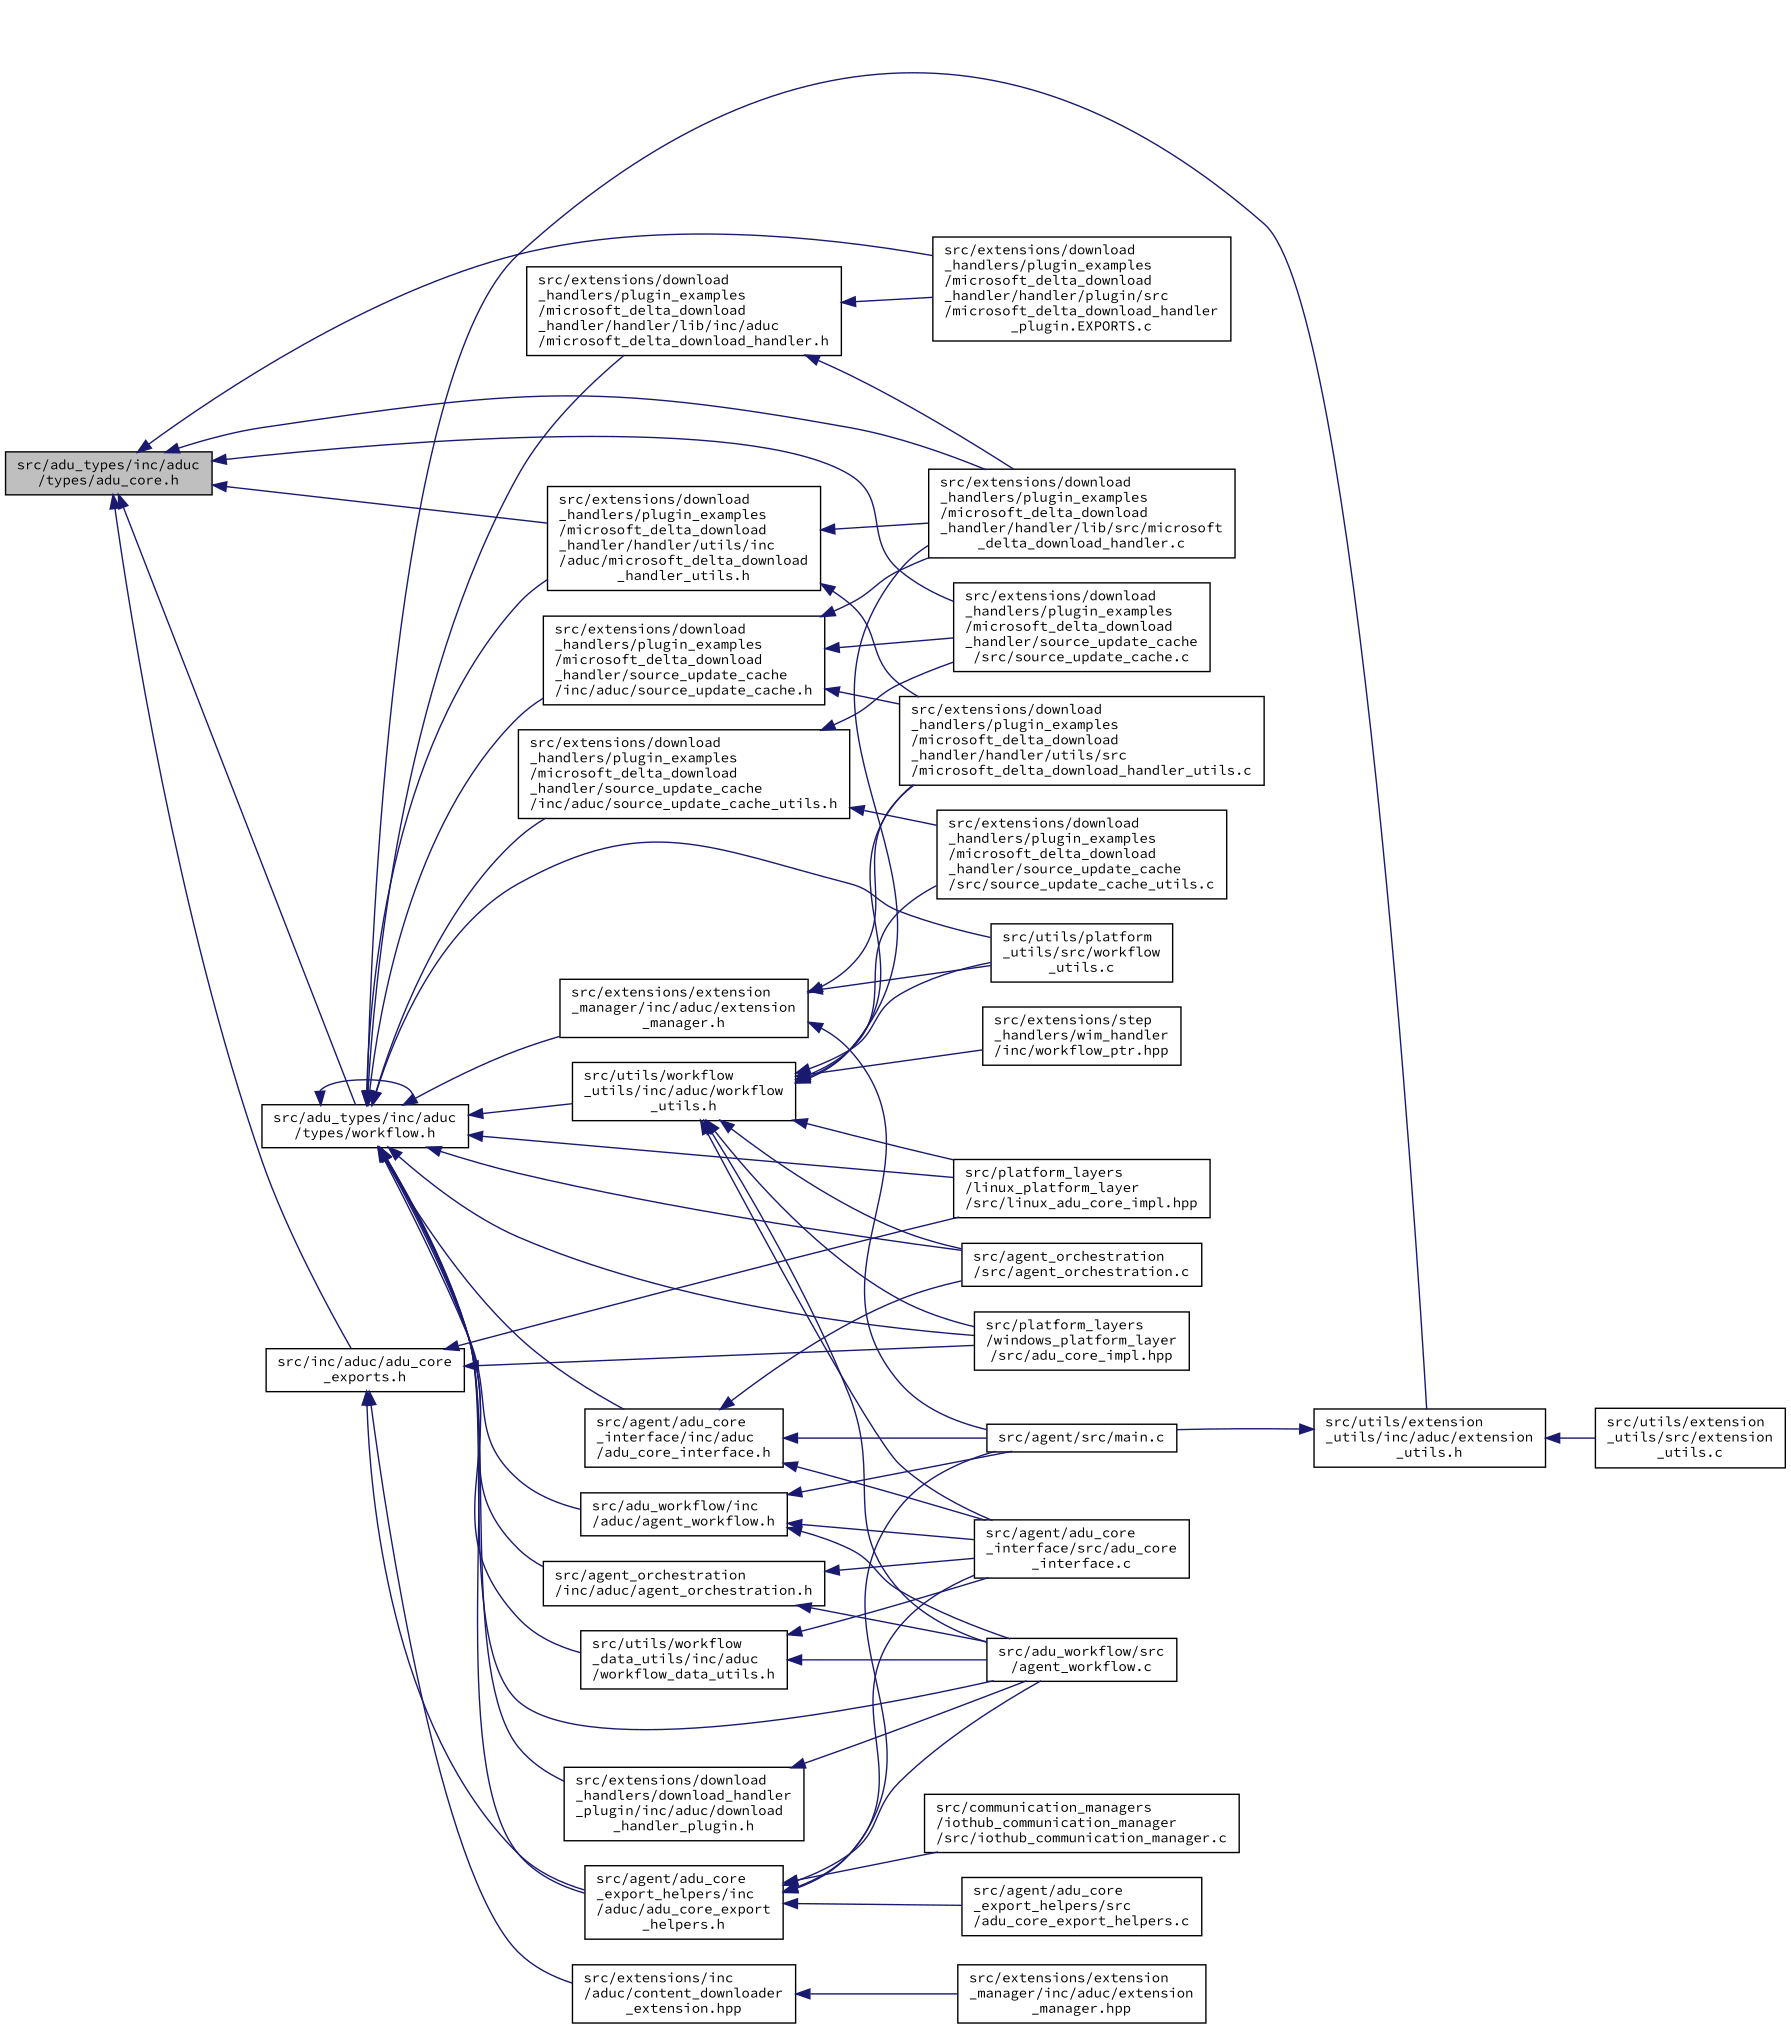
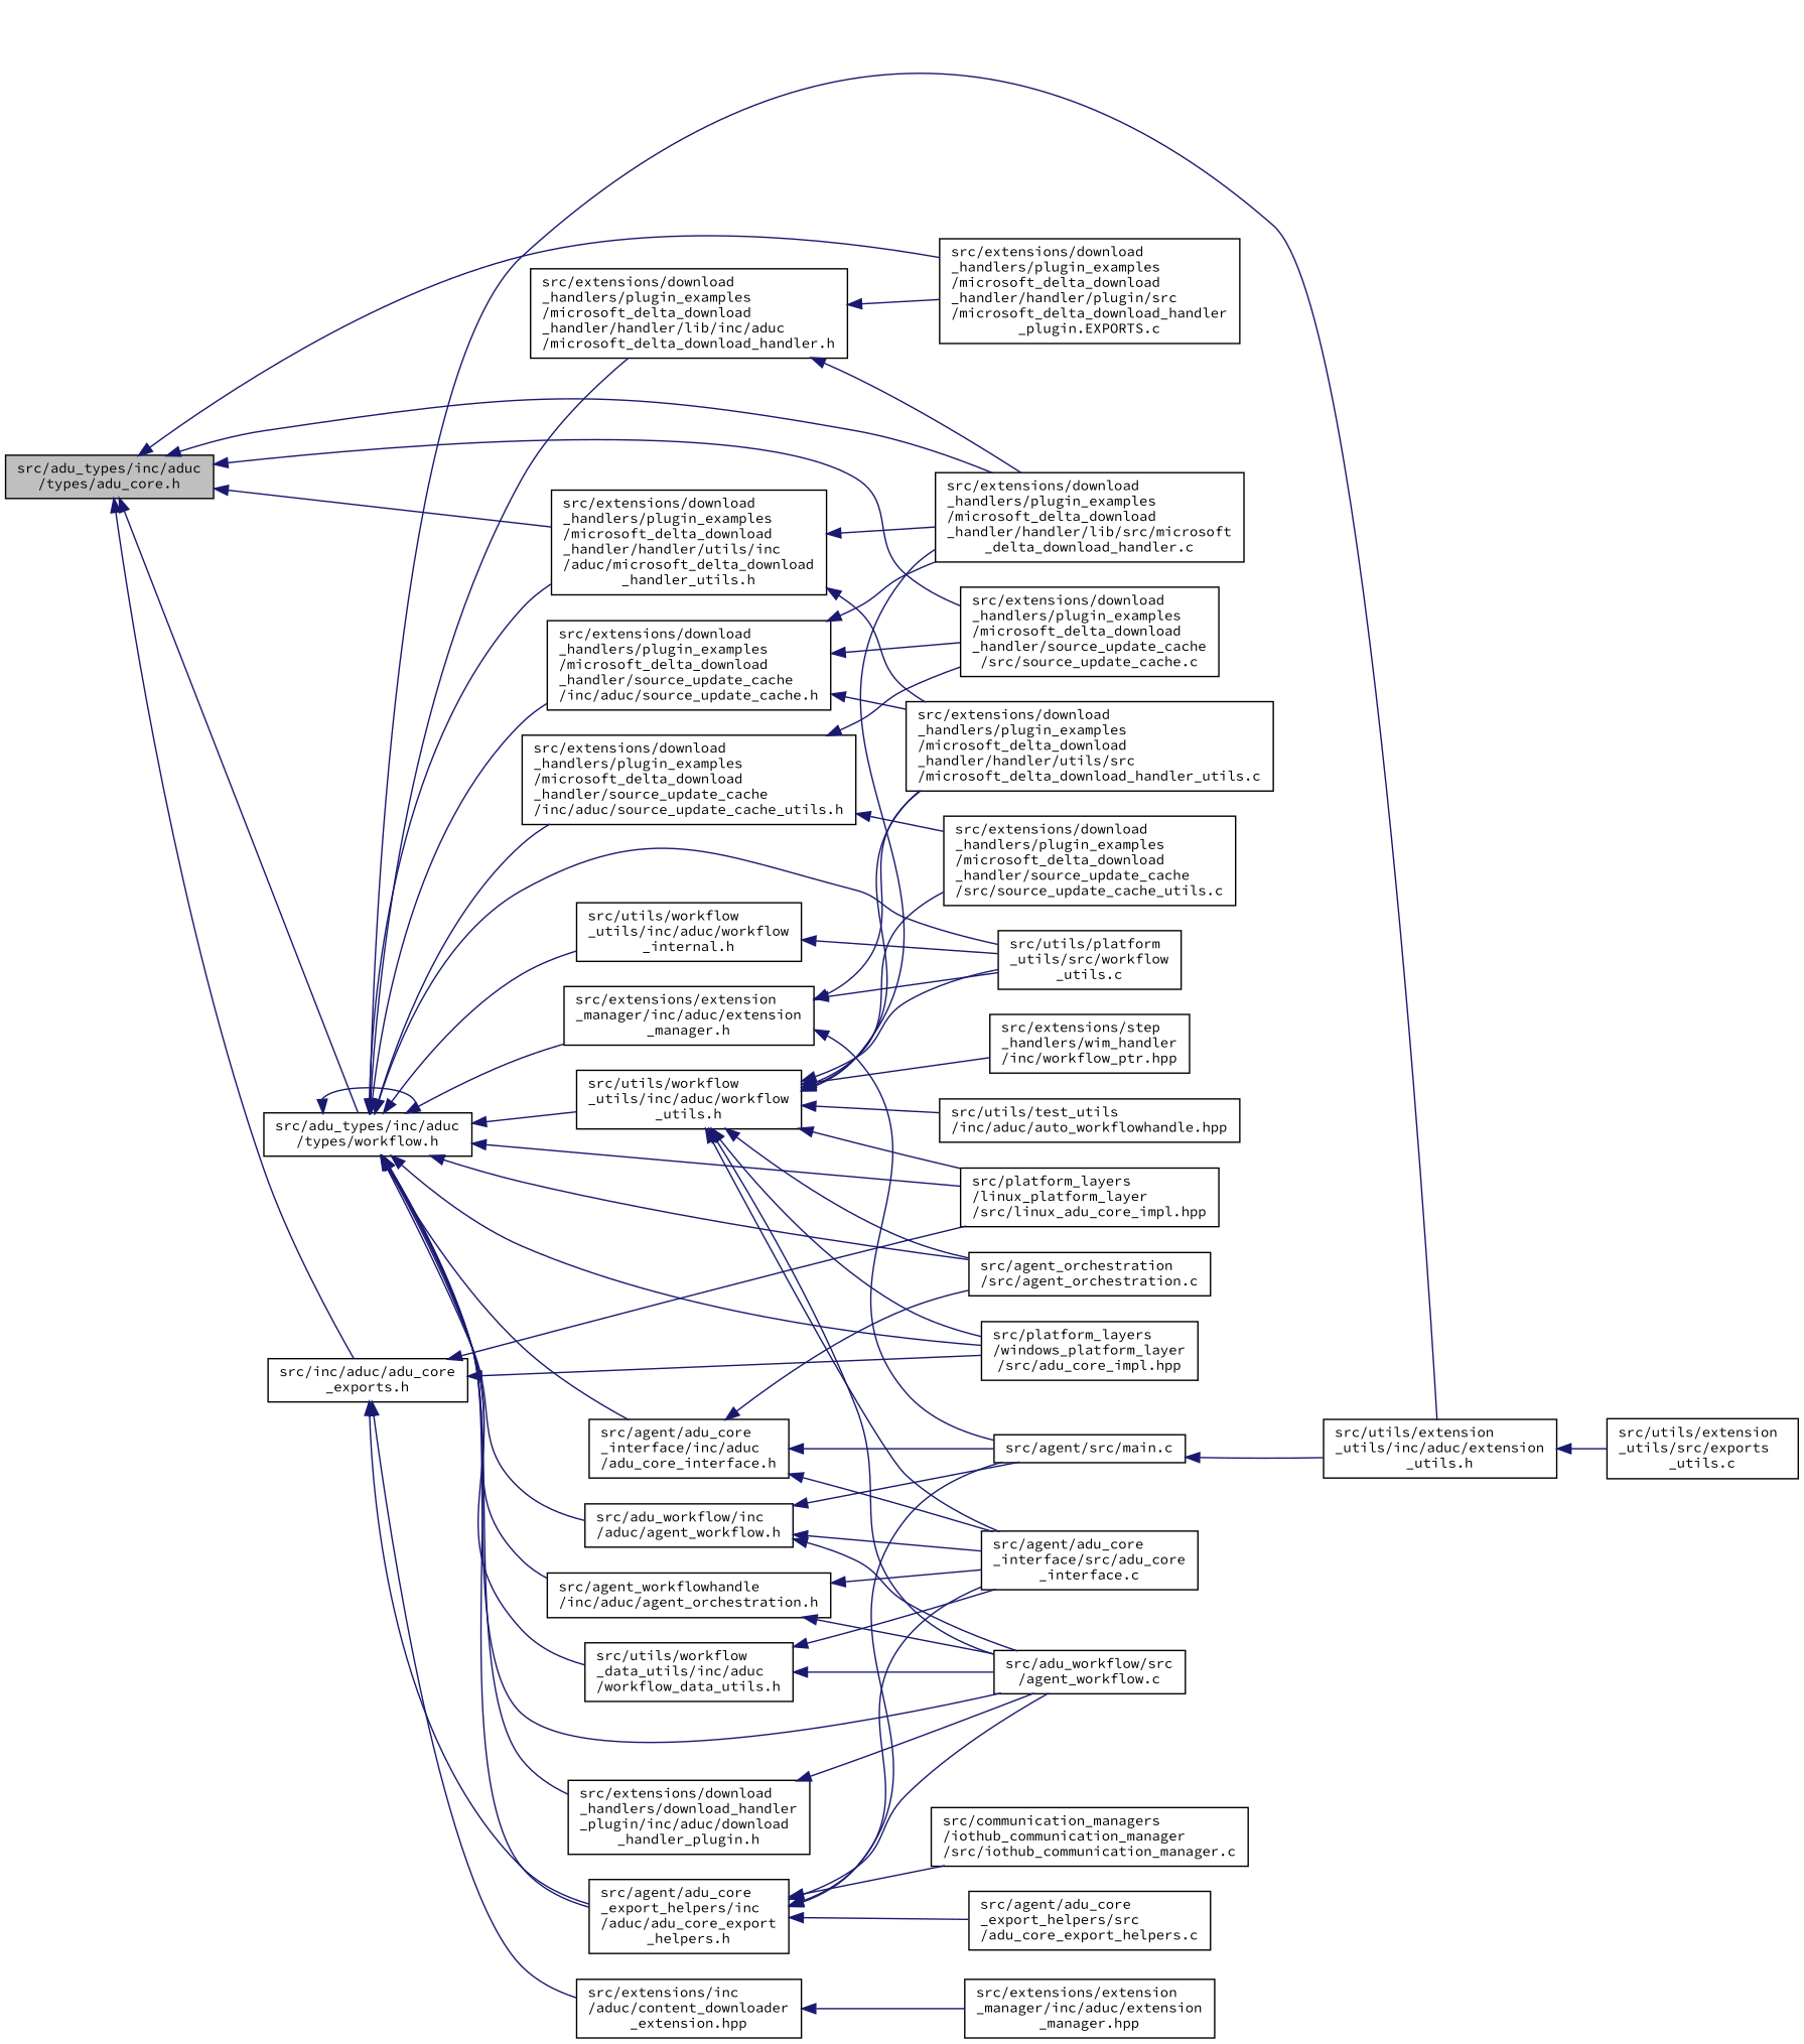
  digraph {
    fontname="Source Code Pro"
    rankdir=LR
    node [color=black fillcolor=white fontname="Source Code Pro" fontsize=10 shape=record style=filled]
    edge [color=midnightblue dir=back fontname="Source Code Pro" fontsize=10 labelfontname=Helvetica labelfontsize=10 style=solid]
    n1 [fillcolor=grey75 fontcolor=black height=0.2 label="src/adu_types/inc/aduc\l/types/adu_core.h" width=0.4]
    n2 [height=0.2 label="src/adu_types/inc/aduc\l/types/workflow.h" width=0.4]
    n3 [height=0.2 label="src/extensions/download\l_handlers/plugin_examples\l/microsoft_delta_download\l_handler/handler/lib/src/microsoft\l_delta_download_handler.c" width=0.4]
    n4 [height=0.2 label="src/extensions/download\l_handlers/plugin_examples\l/microsoft_delta_download\l_handler/handler/plugin/src\l/microsoft_delta_download_handler\l_plugin.EXPORTS.c" width=0.4]
    n5 [height=0.2 label="src/extensions/download\l_handlers/plugin_examples\l/microsoft_delta_download\l_handler/handler/utils/inc\l/aduc/microsoft_delta_download\l_handler_utils.h" width=0.4]
    n6 [height=0.2 label="src/extensions/download\l_handlers/plugin_examples\l/microsoft_delta_download\l_handler/source_update_cache\l/src/source_update_cache.c" width=0.4]
    n7 [height=0.2 label="src/inc/aduc/adu_core\l_exports.h" width=0.4]
    n8 [height=0.2 label="src/adu_workflow/inc\l/aduc/agent_workflow.h" width=0.4]
    n9 [height=0.2 label="src/adu_workflow/src\l/agent_workflow.c" width=0.4]
    n10 [height=0.2 label="src/agent/adu_core\l_export_helpers/inc\l/aduc/adu_core_export\l_helpers.h" width=0.4]
    n11 [height=0.2 label="src/agent/adu_core\l_interface/inc/aduc\l/adu_core_interface.h" width=0.4]
-   n12 [height=0.2 label="src/agent_orchestration\l/inc/aduc/agent_orchestration.h" width=0.4]
+   n12 [height=0.2 label="src/agent_workflowhandle\l/inc/aduc/agent_orchestration.h" width=0.4]
    n13 [height=0.2 label="src/agent_orchestration\l/src/agent_orchestration.c" width=0.4]
    n14 [height=0.2 label="src/extensions/download\l_handlers/download_handler\l_plugin/inc/aduc/download\l_handler_plugin.h" width=0.4]
    n15 [height=0.2 label="src/extensions/download\l_handlers/plugin_examples\l/microsoft_delta_download\l_handler/handler/lib/inc/aduc\l/microsoft_delta_download_handler.h" width=0.4]
    n16 [height=0.2 label="src/extensions/download\l_handlers/plugin_examples\l/microsoft_delta_download\l_handler/source_update_cache\l/inc/aduc/source_update_cache.h" width=0.4]
    n17 [height=0.2 label="src/extensions/download\l_handlers/plugin_examples\l/microsoft_delta_download\l_handler/source_update_cache\l/inc/aduc/source_update_cache_utils.h" width=0.4]
    n18 [height=0.2 label="src/extensions/extension\l_manager/inc/aduc/extension\l_manager.h" width=0.4]
    n19 [height=0.2 label="src/utils/platform\l_utils/src/workflow\l_utils.c" width=0.4]
    n20 [height=0.2 label="src/platform_layers\l/linux_platform_layer\l/src/linux_adu_core_impl.hpp" width=0.4]
    n21 [height=0.2 label="src/platform_layers\l/windows_platform_layer\l/src/adu_core_impl.hpp" width=0.4]
    n22 [height=0.2 label="src/utils/extension\l_utils/inc/aduc/extension\l_utils.h" width=0.4]
    n23 [height=0.2 label="src/utils/workflow\l_data_utils/inc/aduc\l/workflow_data_utils.h" width=0.4]
+   n24 [height=0.2 label="src/utils/workflow\l_utils/inc/aduc/workflow\l_internal.h" width=0.4]
    n25 [height=0.2 label="src/utils/workflow\l_utils/inc/aduc/workflow\l_utils.h" width=0.4]
    n26 [height=0.2 label="src/extensions/download\l_handlers/plugin_examples\l/microsoft_delta_download\l_handler/handler/utils/src\l/microsoft_delta_download_handler_utils.c" width=0.4]
    n27 [height=0.2 label="src/extensions/inc\l/aduc/content_downloader\l_extension.hpp" width=0.4]
    n28 [height=0.2 label="src/agent/adu_core\l_interface/src/adu_core\l_interface.c" width=0.4]
    n29 [height=0.2 label="src/agent/src/main.c" width=0.4]
    n30 [height=0.2 label="src/agent/adu_core\l_export_helpers/src\l/adu_core_export_helpers.c" width=0.4]
    n31 [height=0.2 label="src/communication_managers\l/iothub_communication_manager\l/src/iothub_communication_manager.c" width=0.4]
    n32 [height=0.2 label="src/extensions/download\l_handlers/plugin_examples\l/microsoft_delta_download\l_handler/source_update_cache\l/src/source_update_cache_utils.c" width=0.4]
-   n33 [height=0.2 label="src/utils/extension\l_utils/src/extension\l_utils.c" width=0.4]
+   n33 [height=0.2 label="src/utils/extension\l_utils/src/exports\l_utils.c" width=0.4]
    n34 [height=0.2 label="src/extensions/step\l_handlers/wim_handler\l/inc/workflow_ptr.hpp" width=0.4]
+   n35 [height=0.2 label="src/utils/test_utils\l/inc/aduc/auto_workflowhandle.hpp" width=0.4]
    n36 [height=0.2 label="src/extensions/extension\l_manager/inc/aduc/extension\l_manager.hpp" width=0.4]
    n1 -> n2
    n1 -> n3
    n1 -> n4
    n1 -> n5
    n1 -> n6
    n1 -> n7
    n2 -> n2
    n2 -> n5
    n2 -> n8
    n2 -> n9
    n2 -> n10
    n2 -> n11
    n2 -> n12
    n2 -> n13
    n2 -> n14
    n2 -> n15
    n2 -> n16
    n2 -> n17
    n2 -> n18
    n2 -> n19
    n2 -> n20
    n2 -> n21
    n2 -> n22
    n2 -> n23
+   n2 -> n24
    n2 -> n25
    n5 -> n3
    n5 -> n26
    n7 -> n10
    n7 -> n20
    n7 -> n21
    n7 -> n27
    n8 -> n9
    n8 -> n28
    n8 -> n29
    n10 -> n9
    n10 -> n28
    n10 -> n29
    n10 -> n30
    n10 -> n31
    n11 -> n13
    n11 -> n28
    n11 -> n29
    n12 -> n9
    n12 -> n28
    n14 -> n9
    n15 -> n3
    n15 -> n4
    n16 -> n3
    n16 -> n6
    n16 -> n26
    n17 -> n6
    n17 -> n32
    n18 -> n19
    n18 -> n26
    n18 -> n29
-   n22 -> n29
+   n29 -> n22
    n22 -> n33
    n23 -> n9
    n23 -> n28
+   n24 -> n19
    n25 -> n3
    n25 -> n9
    n25 -> n13
    n25 -> n19
    n25 -> n20
    n25 -> n21
    n25 -> n26
    n25 -> n28
    n25 -> n32
    n25 -> n34
+   n25 -> n35
    n27 -> n36
  }
